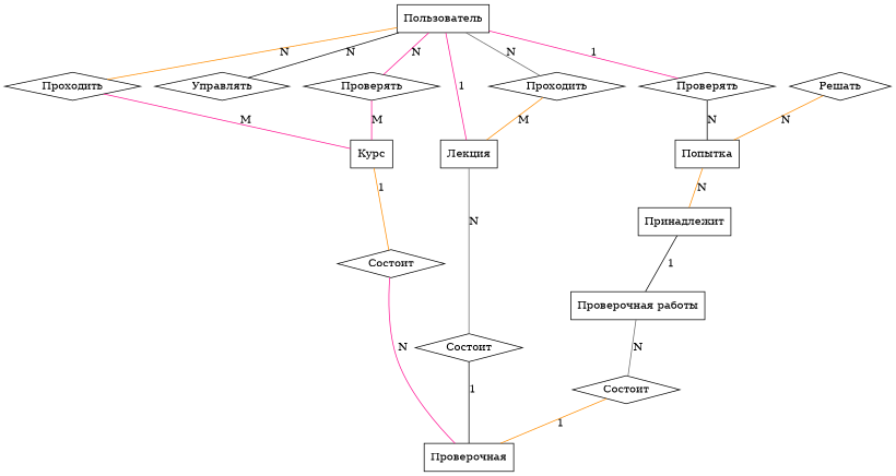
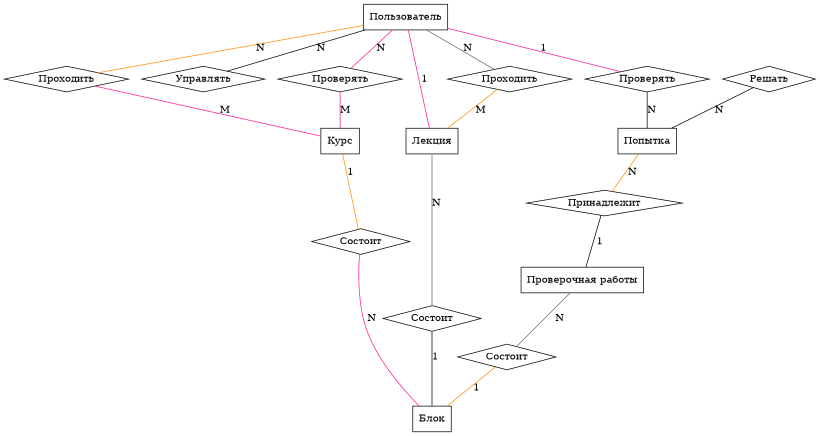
  graph {
    node [shape=diamond]
    edge [color=deeppink]
    n1 [label="Пользователь" shape=box]
    n2 [label="Проходить"]
    n3 [label="Управлять"]
    n4 [label="Проверять"]
    n5 [label="Проходить"]
    n6 [label="Проверять"]
    n7 [label="Лекция" shape=box]
    n8 [label="Курс" shape=box]
    n9 [label="Решать"]
    n10 [label="Попытка" shape=box]
    n11 [label="Состоит"]
-   n12 [label="Проверочная" shape=box]
+   n12 [label="Блок" shape=box]
    n13 [label="Проверочная работы" shape=box]
    n14 [label="Состоит"]
-   n15 [label="Принадлежит" shape=box]
+   n15 [label="Принадлежит"]
    n16 [label="Состоит"]
    n1 -- n2 [color=darkorange label=N]
    n1 -- n3 [color=black label=N]
    n1 -- n4 [label=N]
    n1 -- n5 [color=gray40 label=N]
    n1 -- n6 [label=1]
    n1 -- n7 [label=1]
    n2 -- n8 [label=M]
    n4 -- n8 [label=M]
    n5 -- n7 [color=darkorange label=M]
    n6 -- n10 [color=black label=N]
    n7 -- n16 [color=gray40 label=N]
    n8 -- n11 [color=darkorange label=1]
-   n9 -- n10 [color=darkorange label=N]
+   n9 -- n10 [color=black label=N]
    n10 -- n15 [color=darkorange label=N]
    n11 -- n12 [label=N]
    n13 -- n14 [color=gray40 label=N]
    n14 -- n12 [color=darkorange label=1]
    n15 -- n13 [color=black label=1]
    n16 -- n12 [color=black label=1]
  }
